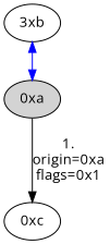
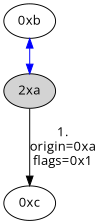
  digraph {
    fontname="Open Sans"
    node [fontname="Open Sans"]
    edge [fontname="Open Sans"]
-   n1 [label="0xa" style=filled]
+   n1 [label="2xa" style=filled]
    "0xc"
-   "0xb" [label="3xb"]
+   "0xb"
    n1 -> "0xc" [label="1.\norigin=0xa\nflags=0x1"]
    "0xb" -> n1 [color=blue dir=both]
  }
